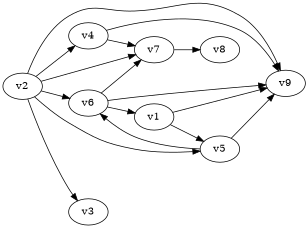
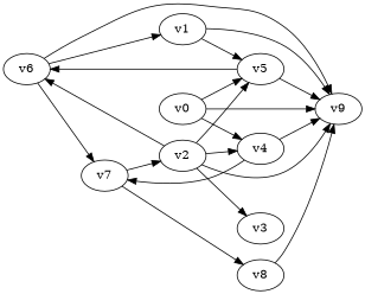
  digraph {
    rankdir=LR
    v6
    v9
    v7
    v1
    v8
+   v0
    v5
    v4
    v2
    v3
    v6 -> v9
    v6 -> v7
    v6 -> v1
    v7 -> v8
    v1 -> v9
    v1 -> v5
+   v8 -> v9
+   v0 -> v9
+   v0 -> v5
+   v0 -> v4
    v5 -> v6
    v5 -> v9
    v4 -> v9
    v4 -> v7
    v2 -> v6
    v2 -> v9
-   v2 -> v7
+   v7 -> v2
    v2 -> v5
    v2 -> v4
    v2 -> v3
  }
